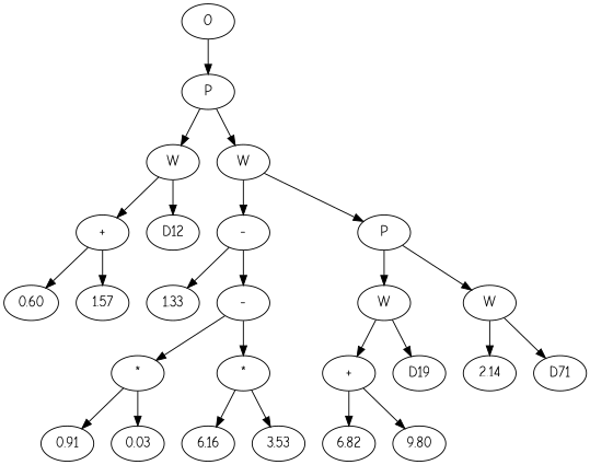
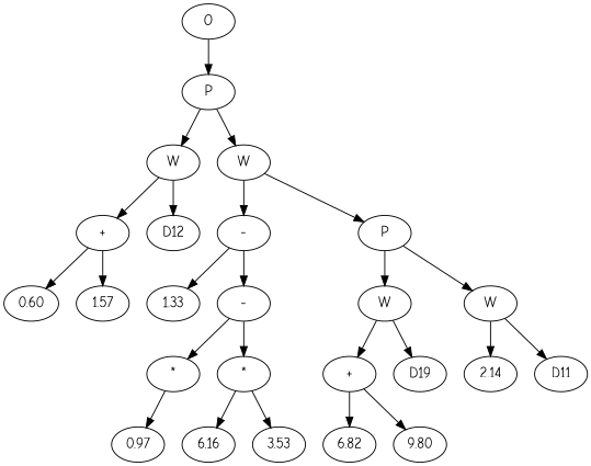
  digraph {
    fontname="Comic Neue"
    node [fontname="Comic Neue"]
    edge [fontname="Comic Neue"]
    n1 [label=O]
    n2 [label=P]
    n3 [label=W]
    n4 [label=W]
    n5 [label="+"]
    n6 [label=D12]
    n7 [label="-"]
    n8 [label=P]
    n9 [label=0.60]
    n10 [label=1.57]
    n11 [label=1.33]
    n12 [label="-"]
    n13 [label=W]
    n14 [label=W]
    n15 [label="*"]
    n16 [label="*"]
-   n17 [label=0.91]
-   n18 [label=0.03]
+   n17 [label=0.97]
    n19 [label=6.16]
    n20 [label=3.53]
    n21 [label="+"]
    n22 [label=D19]
    n23 [label=2.14]
-   n24 [label=D71]
+   n24 [label=D11]
    n25 [label=6.82]
    n26 [label=9.80]
    n1 -> n2
    n2 -> n3
    n2 -> n4
    n3 -> n5
    n3 -> n6
    n4 -> n7
    n4 -> n8
    n5 -> n9
    n5 -> n10
    n7 -> n11
    n7 -> n12
    n8 -> n13
    n8 -> n14
    n12 -> n15
    n12 -> n16
    n13 -> n21
    n13 -> n22
    n14 -> n23
    n14 -> n24
    n15 -> n17
-   n15 -> n18
    n16 -> n19
    n16 -> n20
    n21 -> n25
    n21 -> n26
  }
